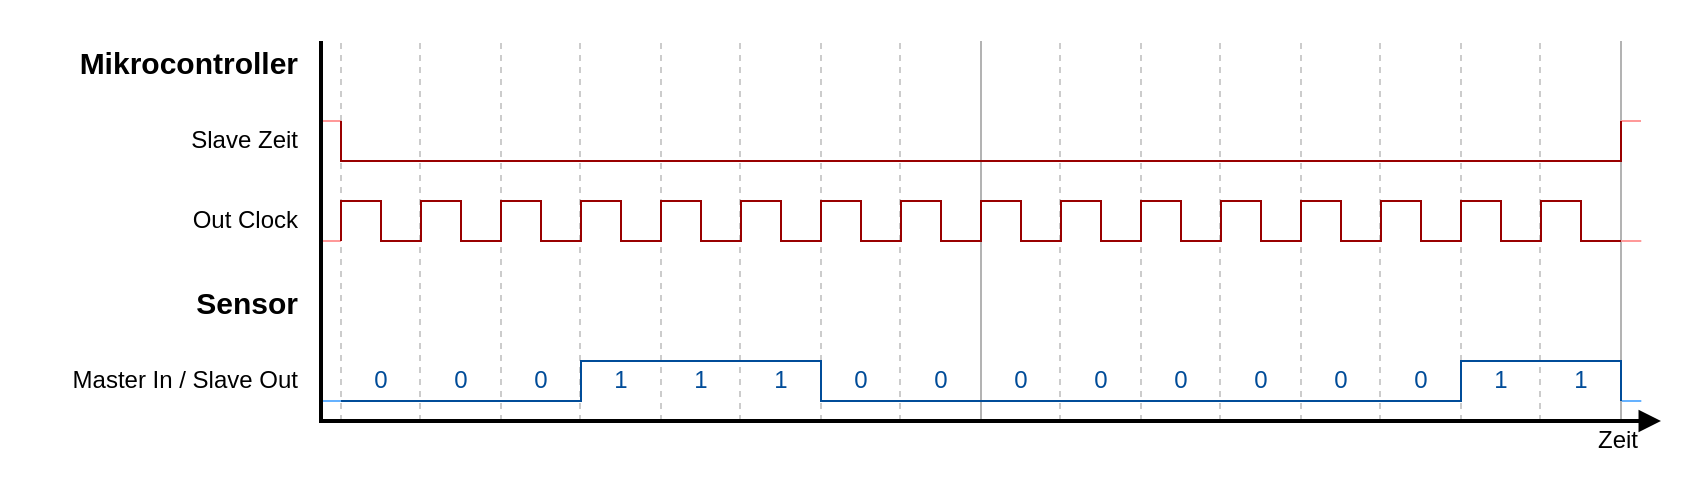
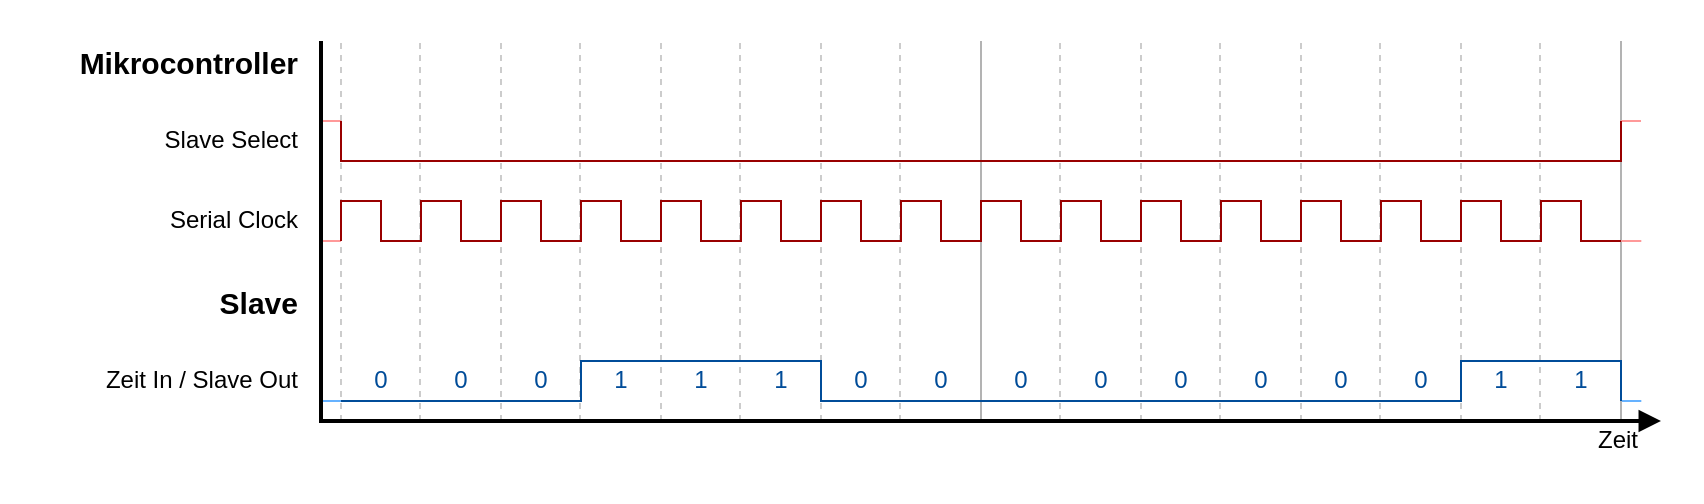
  <mxCell id="0" />
  <mxCell id="1" parent="0" />
  <mxCell id="2" value="" style="endArrow=none;html=1;fontSize=12;strokeColor=#66B2FF;" edge="1" parent="1"><mxGeometry width="50" height="50" relative="1" as="geometry"><mxPoint x="810.161" y="200" as="sourcePoint" /><mxPoint x="820.161" y="200" as="targetPoint" /></mxGeometry></mxCell>
  <mxCell id="3" value="" style="endArrow=none;html=1;fontSize=12;strokeColor=#66B2FF;" edge="1" parent="1"><mxGeometry width="50" height="50" relative="1" as="geometry"><mxPoint x="160" y="200" as="sourcePoint" /><mxPoint x="170" y="200" as="targetPoint" /></mxGeometry></mxCell>
  <mxCell id="4" value="" style="endArrow=none;dashed=1;html=1;strokeWidth=1;fontSize=12;strokeColor=#CCCCCC;" edge="1" parent="1"><mxGeometry width="50" height="50" relative="1" as="geometry"><mxPoint x="170" y="210" as="sourcePoint" /><mxPoint x="170" y="20" as="targetPoint" /></mxGeometry></mxCell>
  <mxCell id="5" value="" style="endArrow=none;dashed=1;html=1;strokeWidth=1;fontSize=12;strokeColor=#CCCCCC;" edge="1" parent="1"><mxGeometry width="50" height="50" relative="1" as="geometry"><mxPoint x="209.5" y="210" as="sourcePoint" /><mxPoint x="209.5" y="20" as="targetPoint" /></mxGeometry></mxCell>
  <mxCell id="6" value="" style="endArrow=none;dashed=1;html=1;strokeWidth=1;fontSize=12;strokeColor=#CCCCCC;" edge="1" parent="1"><mxGeometry width="50" height="50" relative="1" as="geometry"><mxPoint x="250" y="210" as="sourcePoint" /><mxPoint x="250" y="20" as="targetPoint" /></mxGeometry></mxCell>
  <mxCell id="7" value="" style="endArrow=none;dashed=1;html=1;strokeWidth=1;fontSize=12;strokeColor=#CCCCCC;" edge="1" parent="1"><mxGeometry width="50" height="50" relative="1" as="geometry"><mxPoint x="289.5" y="210" as="sourcePoint" /><mxPoint x="289.5" y="20" as="targetPoint" /></mxGeometry></mxCell>
  <mxCell id="8" value="" style="endArrow=none;dashed=1;html=1;strokeWidth=1;fontSize=12;strokeColor=#CCCCCC;" edge="1" parent="1"><mxGeometry width="50" height="50" relative="1" as="geometry"><mxPoint x="330" y="210" as="sourcePoint" /><mxPoint x="330" y="20" as="targetPoint" /></mxGeometry></mxCell>
  <mxCell id="9" value="" style="endArrow=none;dashed=1;html=1;strokeWidth=1;fontSize=12;strokeColor=#CCCCCC;" edge="1" parent="1"><mxGeometry width="50" height="50" relative="1" as="geometry"><mxPoint x="369.5" y="210" as="sourcePoint" /><mxPoint x="369.5" y="20" as="targetPoint" /></mxGeometry></mxCell>
  <mxCell id="10" value="" style="endArrow=none;dashed=1;html=1;strokeWidth=1;fontSize=12;strokeColor=#CCCCCC;" edge="1" parent="1"><mxGeometry width="50" height="50" relative="1" as="geometry"><mxPoint x="410" y="210" as="sourcePoint" /><mxPoint x="410" y="20" as="targetPoint" /></mxGeometry></mxCell>
  <mxCell id="11" value="" style="endArrow=none;dashed=1;html=1;strokeWidth=1;fontSize=12;strokeColor=#CCCCCC;" edge="1" parent="1"><mxGeometry width="50" height="50" relative="1" as="geometry"><mxPoint x="449.5" y="210" as="sourcePoint" /><mxPoint x="449.5" y="20" as="targetPoint" /></mxGeometry></mxCell>
  <mxCell id="12" value="" style="endArrow=none;html=1;strokeWidth=1;fontSize=12;strokeColor=#B3B3B3;" edge="1" parent="1"><mxGeometry width="50" height="50" relative="1" as="geometry"><mxPoint x="490" y="210" as="sourcePoint" /><mxPoint x="490" y="20" as="targetPoint" /></mxGeometry></mxCell>
  <mxCell id="13" value="" style="endArrow=none;dashed=1;html=1;strokeWidth=1;fontSize=12;strokeColor=#CCCCCC;" edge="1" parent="1"><mxGeometry width="50" height="50" relative="1" as="geometry"><mxPoint x="529.5" y="210" as="sourcePoint" /><mxPoint x="529.5" y="20" as="targetPoint" /></mxGeometry></mxCell>
  <mxCell id="14" value="" style="endArrow=none;dashed=1;html=1;strokeWidth=1;fontSize=12;strokeColor=#CCCCCC;" edge="1" parent="1"><mxGeometry width="50" height="50" relative="1" as="geometry"><mxPoint x="570" y="210" as="sourcePoint" /><mxPoint x="570" y="20" as="targetPoint" /></mxGeometry></mxCell>
  <mxCell id="15" value="" style="endArrow=none;dashed=1;html=1;strokeWidth=1;fontSize=12;strokeColor=#CCCCCC;" edge="1" parent="1"><mxGeometry width="50" height="50" relative="1" as="geometry"><mxPoint x="609.5" y="210" as="sourcePoint" /><mxPoint x="609.5" y="20" as="targetPoint" /></mxGeometry></mxCell>
  <mxCell id="16" value="" style="endArrow=none;dashed=1;html=1;strokeWidth=1;fontSize=12;strokeColor=#CCCCCC;" edge="1" parent="1"><mxGeometry width="50" height="50" relative="1" as="geometry"><mxPoint x="650" y="210" as="sourcePoint" /><mxPoint x="650" y="20" as="targetPoint" /></mxGeometry></mxCell>
  <mxCell id="17" value="" style="endArrow=none;dashed=1;html=1;strokeWidth=1;fontSize=12;strokeColor=#CCCCCC;" edge="1" parent="1"><mxGeometry width="50" height="50" relative="1" as="geometry"><mxPoint x="689.5" y="210" as="sourcePoint" /><mxPoint x="689.5" y="20" as="targetPoint" /></mxGeometry></mxCell>
  <mxCell id="18" value="" style="endArrow=none;dashed=1;html=1;strokeWidth=1;fontSize=12;strokeColor=#CCCCCC;" edge="1" parent="1"><mxGeometry width="50" height="50" relative="1" as="geometry"><mxPoint x="730" y="210" as="sourcePoint" /><mxPoint x="730" y="20" as="targetPoint" /></mxGeometry></mxCell>
  <mxCell id="19" value="" style="endArrow=none;dashed=1;html=1;strokeWidth=1;fontSize=12;strokeColor=#CCCCCC;" edge="1" parent="1"><mxGeometry width="50" height="50" relative="1" as="geometry"><mxPoint x="769.5" y="210" as="sourcePoint" /><mxPoint x="769.5" y="20" as="targetPoint" /></mxGeometry></mxCell>
  <mxCell id="20" value="" style="endArrow=none;html=1;strokeWidth=1;fontSize=12;strokeColor=#B3B3B3;" edge="1" parent="1"><mxGeometry width="50" height="50" relative="1" as="geometry"><mxPoint x="810" y="210" as="sourcePoint" /><mxPoint x="810" y="20" as="targetPoint" /></mxGeometry></mxCell>
- <mxCell id="21" value="Slave Zeit" style="text;html=1;resizable=0;points=[];autosize=1;align=right;verticalAlign=top;spacingTop=-4;" vertex="1" parent="1"><mxGeometry x="70" y="60" width="80" height="20" as="geometry" /></mxCell>
- <mxCell id="22" value="Out Clock" style="text;html=1;resizable=0;points=[];autosize=1;align=right;verticalAlign=top;spacingTop=-4;" vertex="1" parent="1"><mxGeometry x="70" y="100" width="80" height="20" as="geometry" /></mxCell>
- <mxCell id="23" value="Master In / Slave Out" style="text;html=1;resizable=0;points=[];autosize=1;align=right;verticalAlign=top;spacingTop=-4;" vertex="1" parent="1"><mxGeometry x="20" y="180" width="130" height="20" as="geometry" /></mxCell>
+ <mxCell id="21" value="Slave Select" style="text;html=1;resizable=0;points=[];autosize=1;align=right;verticalAlign=top;spacingTop=-4;" vertex="1" parent="1"><mxGeometry x="70" y="60" width="80" height="20" as="geometry" /></mxCell>
+ <mxCell id="22" value="Serial Clock" style="text;html=1;resizable=0;points=[];autosize=1;align=right;verticalAlign=top;spacingTop=-4;" vertex="1" parent="1"><mxGeometry x="70" y="100" width="80" height="20" as="geometry" /></mxCell>
+ <mxCell id="23" value="Zeit In / Slave Out" style="text;html=1;resizable=0;points=[];autosize=1;align=right;verticalAlign=top;spacingTop=-4;" vertex="1" parent="1"><mxGeometry x="20" y="180" width="130" height="20" as="geometry" /></mxCell>
  <mxCell id="24" value="&lt;div style=&quot;font-size: 15px;&quot;&gt;Mikrocontroller&lt;/div&gt;" style="text;html=1;resizable=0;points=[];autosize=1;align=right;verticalAlign=top;spacingTop=-4;fontStyle=1;fontSize=15;" vertex="1" parent="1"><mxGeometry x="50" y="20" width="100" height="20" as="geometry" /></mxCell>
- <mxCell id="25" value="Sensor" style="text;html=1;resizable=0;points=[];autosize=1;align=right;verticalAlign=top;spacingTop=-4;fontStyle=1;fontSize=15;" vertex="1" parent="1"><mxGeometry x="90" y="140" width="60" height="20" as="geometry" /></mxCell>
+ <mxCell id="25" value="Slave" style="text;html=1;resizable=0;points=[];autosize=1;align=right;verticalAlign=top;spacingTop=-4;fontStyle=1;fontSize=15;" vertex="1" parent="1"><mxGeometry x="90" y="140" width="60" height="20" as="geometry" /></mxCell>
  <mxCell id="26" value="Zeit" style="text;html=1;resizable=0;points=[];autosize=1;align=right;verticalAlign=top;spacingTop=-4;fontSize=12;" vertex="1" parent="1"><mxGeometry x="780" y="210" width="40" height="20" as="geometry" /></mxCell>
  <mxCell id="27" value="" style="endArrow=none;html=1;fontSize=12;strokeColor=#FF9999;" edge="1" parent="1"><mxGeometry width="50" height="50" relative="1" as="geometry"><mxPoint x="810" y="60" as="sourcePoint" /><mxPoint x="820" y="60" as="targetPoint" /></mxGeometry></mxCell>
  <mxCell id="28" value="" style="endArrow=none;html=1;fontSize=12;strokeColor=#FF9999;" edge="1" parent="1"><mxGeometry width="50" height="50" relative="1" as="geometry"><mxPoint x="160" y="60" as="sourcePoint" /><mxPoint x="170" y="60" as="targetPoint" /></mxGeometry></mxCell>
  <mxCell id="29" value="" style="endArrow=none;html=1;fontSize=12;strokeColor=#FF9999;" edge="1" parent="1"><mxGeometry width="50" height="50" relative="1" as="geometry"><mxPoint x="160" y="120" as="sourcePoint" /><mxPoint x="170" y="120" as="targetPoint" /></mxGeometry></mxCell>
  <mxCell id="30" value="" style="endArrow=none;html=1;fontSize=12;strokeColor=#FF9999;" edge="1" parent="1"><mxGeometry width="50" height="50" relative="1" as="geometry"><mxPoint x="810.161" y="120" as="sourcePoint" /><mxPoint x="820.161" y="120" as="targetPoint" /></mxGeometry></mxCell>
  <mxCell id="31" value="" style="endArrow=block;html=1;fontSize=15;endFill=1;strokeWidth=2;arcSize=0;" edge="1" parent="1"><mxGeometry width="50" height="50" relative="1" as="geometry"><mxPoint x="160" y="20" as="sourcePoint" /><mxPoint x="830" y="210" as="targetPoint" /><Array as="points"><mxPoint x="160" y="210" /></Array></mxGeometry></mxCell>
  <mxCell id="32" value="" style="endArrow=none;html=1;strokeColor=#990000;strokeWidth=1;fontSize=12;jumpSize=6;bendable=1;arcSize=0;" edge="1" parent="1"><mxGeometry width="50" height="50" relative="1" as="geometry"><mxPoint x="810" y="120" as="sourcePoint" /><mxPoint x="170" y="120" as="targetPoint" /><Array as="points"><mxPoint x="790" y="120" /><mxPoint x="790" y="100" /><mxPoint x="770" y="100" /><mxPoint x="770" y="120" /><mxPoint x="750" y="120" /><mxPoint x="750" y="100" /><mxPoint x="730" y="100" /><mxPoint x="730" y="120" /><mxPoint x="710" y="120" /><mxPoint x="710" y="100" /><mxPoint x="690" y="100" /><mxPoint x="690" y="120" /><mxPoint x="670" y="120" /><mxPoint x="670" y="100" /><mxPoint x="650" y="100" /><mxPoint x="650" y="120" /><mxPoint x="630" y="120" /><mxPoint x="630" y="100" /><mxPoint x="610" y="100" /><mxPoint x="610" y="120" /><mxPoint x="590" y="120" /><mxPoint x="590" y="100" /><mxPoint x="570" y="100" /><mxPoint x="570" y="120" /><mxPoint x="550" y="120" /><mxPoint x="550" y="100" /><mxPoint x="530" y="100" /><mxPoint x="530" y="120" /><mxPoint x="510" y="120" /><mxPoint x="510" y="100" /><mxPoint x="490" y="100" /><mxPoint x="490" y="120" /><mxPoint x="470" y="120" /><mxPoint x="470" y="100" /><mxPoint x="450" y="100" /><mxPoint x="450" y="120" /><mxPoint x="430" y="120" /><mxPoint x="430" y="100" /><mxPoint x="410" y="100" /><mxPoint x="410" y="120" /><mxPoint x="390" y="120" /><mxPoint x="390" y="100" /><mxPoint y="100" x="370" /><mxPoint y="120" x="370" /><mxPoint x="350" y="120" /><mxPoint x="350" y="100" /><mxPoint x="330" y="100" /><mxPoint x="330" y="120" /><mxPoint x="310" y="120" /><mxPoint x="310" y="100" /><mxPoint x="290" y="100" /><mxPoint x="290" y="120" /><mxPoint x="270" y="120" /><mxPoint x="270" y="100" /><mxPoint x="250" y="100" /><mxPoint x="250" y="120" /><mxPoint x="230" y="120" /><mxPoint x="230" y="100" /><mxPoint x="210" y="100" /><mxPoint x="210" y="120" /><mxPoint x="190" y="120" /><mxPoint x="190" y="100" /><mxPoint x="170" y="100" /></Array></mxGeometry></mxCell>
  <mxCell id="33" value="" style="endArrow=none;html=1;strokeColor=#990000;strokeWidth=1;fontSize=12;jumpSize=6;bendable=1;arcSize=0;" edge="1" parent="1"><mxGeometry width="50" height="50" relative="1" as="geometry"><mxPoint x="810" y="60" as="sourcePoint" /><mxPoint x="170" y="60" as="targetPoint" /><Array as="points"><mxPoint x="810" y="80" /><mxPoint x="170" y="80" /></Array></mxGeometry></mxCell>
  <mxCell id="34" value="" style="endArrow=none;html=1;strokeColor=#004C99;strokeWidth=1;fontSize=12;arcSize=0;" edge="1" parent="1"><mxGeometry width="50" height="50" relative="1" as="geometry"><mxPoint x="170" y="200" as="sourcePoint" /><mxPoint x="810" y="200" as="targetPoint" /><Array as="points"><mxPoint x="290" y="200" /><mxPoint x="290" y="180" /><mxPoint x="410" y="180" /><mxPoint x="410" y="200" /><mxPoint x="730" y="200" /><mxPoint x="730" y="180" /><mxPoint x="810" y="180" /></Array></mxGeometry></mxCell>
  <mxCell id="35" value="0" style="text;html=1;resizable=0;points=[];autosize=1;align=center;verticalAlign=top;spacingTop=-4;fontSize=12;fontColor=#004C99;" vertex="1" parent="1"><mxGeometry x="180" y="180" width="20" height="20" as="geometry" /></mxCell>
  <mxCell id="36" value="0" style="text;html=1;resizable=0;points=[];autosize=1;align=center;verticalAlign=top;spacingTop=-4;fontSize=12;fontColor=#004C99;" vertex="1" parent="1"><mxGeometry x="220" y="180" width="20" height="20" as="geometry" /></mxCell>
  <mxCell id="37" value="0" style="text;html=1;resizable=0;points=[];autosize=1;align=center;verticalAlign=top;spacingTop=-4;fontSize=12;fontColor=#004C99;" vertex="1" parent="1"><mxGeometry x="260" y="180" width="20" height="20" as="geometry" /></mxCell>
  <mxCell id="38" value="0" style="text;html=1;resizable=0;points=[];autosize=1;align=center;verticalAlign=top;spacingTop=-4;fontSize=12;fontColor=#004C99;" vertex="1" parent="1"><mxGeometry x="420" y="180" width="20" height="20" as="geometry" /></mxCell>
  <mxCell id="39" value="0" style="text;html=1;resizable=0;points=[];autosize=1;align=center;verticalAlign=top;spacingTop=-4;fontSize=12;fontColor=#004C99;" vertex="1" parent="1"><mxGeometry x="460" y="180" width="20" height="20" as="geometry" /></mxCell>
  <mxCell id="40" value="0" style="text;html=1;resizable=0;points=[];autosize=1;align=center;verticalAlign=top;spacingTop=-4;fontSize=12;fontColor=#004C99;" vertex="1" parent="1"><mxGeometry x="500" y="180" width="20" height="20" as="geometry" /></mxCell>
  <mxCell id="41" value="0" style="text;html=1;resizable=0;points=[];autosize=1;align=center;verticalAlign=top;spacingTop=-4;fontSize=12;fontColor=#004C99;" vertex="1" parent="1"><mxGeometry x="540" y="180" width="20" height="20" as="geometry" /></mxCell>
  <mxCell id="42" value="0" style="text;html=1;resizable=0;points=[];autosize=1;align=center;verticalAlign=top;spacingTop=-4;fontSize=12;fontColor=#004C99;" vertex="1" parent="1"><mxGeometry x="580" y="180" width="20" height="20" as="geometry" /></mxCell>
  <mxCell id="43" value="0" style="text;html=1;resizable=0;points=[];autosize=1;align=center;verticalAlign=top;spacingTop=-4;fontSize=12;fontColor=#004C99;" vertex="1" parent="1"><mxGeometry x="620" y="180" width="20" height="20" as="geometry" /></mxCell>
  <mxCell id="44" value="0" style="text;html=1;resizable=0;points=[];autosize=1;align=center;verticalAlign=top;spacingTop=-4;fontSize=12;fontColor=#004C99;" vertex="1" parent="1"><mxGeometry x="660" y="180" width="20" height="20" as="geometry" /></mxCell>
  <mxCell id="45" value="0" style="text;html=1;resizable=0;points=[];autosize=1;align=center;verticalAlign=top;spacingTop=-4;fontSize=12;fontColor=#004C99;" vertex="1" parent="1"><mxGeometry x="700" y="180" width="20" height="20" as="geometry" /></mxCell>
  <mxCell id="46" value="1" style="text;html=1;resizable=0;points=[];autosize=1;align=center;verticalAlign=top;spacingTop=-4;fontSize=12;fontColor=#004C99;" vertex="1" parent="1"><mxGeometry x="740" y="180" width="20" height="20" as="geometry" /></mxCell>
  <mxCell id="47" value="1" style="text;html=1;resizable=0;points=[];autosize=1;align=center;verticalAlign=top;spacingTop=-4;fontSize=12;fontColor=#004C99;" vertex="1" parent="1"><mxGeometry x="780" y="180" width="20" height="20" as="geometry" /></mxCell>
  <mxCell id="48" value="1" style="text;html=1;resizable=0;points=[];autosize=1;align=center;verticalAlign=top;spacingTop=-4;fontSize=12;fontColor=#004C99;" vertex="1" parent="1"><mxGeometry x="300" y="180" width="20" height="20" as="geometry" /></mxCell>
  <mxCell id="49" value="1" style="text;html=1;resizable=0;points=[];autosize=1;align=center;verticalAlign=top;spacingTop=-4;fontSize=12;fontColor=#004C99;" vertex="1" parent="1"><mxGeometry x="340" y="180" width="20" height="20" as="geometry" /></mxCell>
  <mxCell id="50" value="1" style="text;html=1;resizable=0;points=[];autosize=1;align=center;verticalAlign=top;spacingTop=-4;fontSize=12;fontColor=#004C99;" vertex="1" parent="1"><mxGeometry x="380" y="180" width="20" height="20" as="geometry" /></mxCell>
